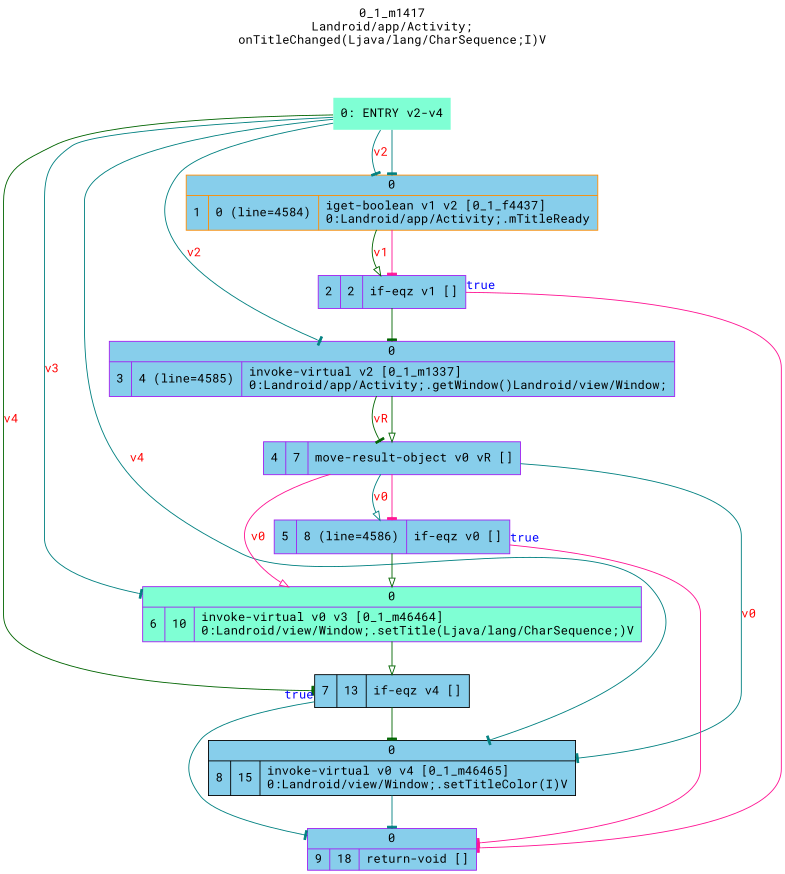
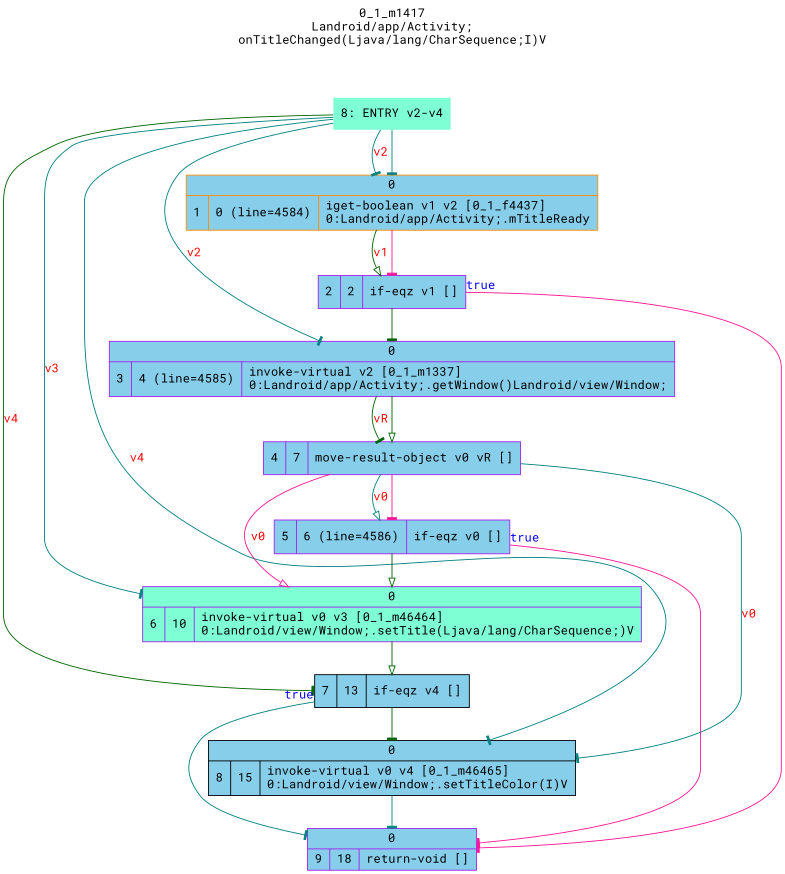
  digraph {
    fontname="Roboto Mono"
    label="0_1_m1417\nLandroid/app/Activity;\nonTitleChanged(Ljava/lang/CharSequence;I)V"
    labelloc=t
    rankdir=UD
    node [color=purple fillcolor=skyblue fontname="Roboto Mono" shape=record style=filled]
    edge [arrowhead=tee color=teal fontcolor=blue fontname="Roboto Mono"]
-   n1 [color=darkorange fillcolor=aquamarine label="0: ENTRY v2-v4" shape=plaintext]
+   n1 [color=darkorange fillcolor=aquamarine label="8: ENTRY v2-v4" shape=plaintext]
    n2 [color=darkorange label="{0|{1|0 (line=4584)|iget-boolean v1 v2 [0_1_f4437]\l0:Landroid/app/Activity;.mTitleReady\l}}"]
    n3 [label="{0|{3|4 (line=4585)|invoke-virtual v2 [0_1_m1337]\l0:Landroid/app/Activity;.getWindow()Landroid/view/Window;\l}}"]
    n4 [fillcolor=aquamarine label="{0|{6|10|invoke-virtual v0 v3 [0_1_m46464]\l0:Landroid/view/Window;.setTitle(Ljava/lang/CharSequence;)V\l}}"]
    n5 [color=black label="7|13|if-eqz v4 []\l"]
    n6 [color=black label="{0|{8|15|invoke-virtual v0 v4 [0_1_m46465]\l0:Landroid/view/Window;.setTitleColor(I)V\l}}"]
    n7 [label="2|2|if-eqz v1 []\l"]
    n8 [label="4|7|move-result-object v0 vR []\l"]
    n9 [label="{0|{9|18|return-void []\l}}"]
-   n10 [label="5|8 (line=4586)|if-eqz v0 []\l"]
+   n10 [label="5|6 (line=4586)|if-eqz v0 []\l"]
    n1 -> n2 [weight=100]
    n1 -> n2 [fontcolor=red label=v2]
    n1 -> n3 [fontcolor=red label=v2]
    n1 -> n4 [fontcolor=red label=v3]
    n1 -> n5 [color=darkgreen fontcolor=red label=v4]
    n1 -> n6 [fontcolor=red label=v4]
    n2 -> n7 [color=deeppink weight=100]
    n2 -> n7 [arrowhead=onormal color=darkgreen fontcolor=red label=v1]
    n3 -> n8 [arrowhead=onormal color=darkgreen weight=100]
    n3 -> n8 [color=darkgreen fontcolor=red label=vR]
    n4 -> n5 [arrowhead=onormal color=darkgreen weight=100]
    n5 -> n6 [color=darkgreen weight=100]
    n5 -> n9 [taillabel=true weight=10]
    n6 -> n9 [weight=100]
    n7 -> n3 [color=darkgreen weight=100]
    n7 -> n9 [color=deeppink taillabel=true weight=10]
    n8 -> n4 [arrowhead=onormal color=deeppink fontcolor=red label=v0]
    n8 -> n6 [fontcolor=red label=v0]
    n8 -> n10 [color=deeppink weight=100]
    n8 -> n10 [arrowhead=onormal fontcolor=red label=v0]
    n10 -> n4 [arrowhead=onormal color=darkgreen weight=100]
    n10 -> n9 [color=deeppink taillabel=true weight=10]
  }
